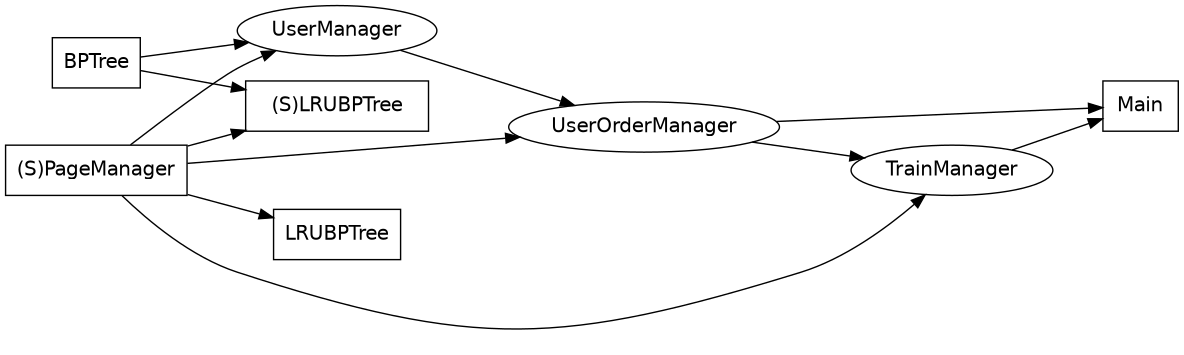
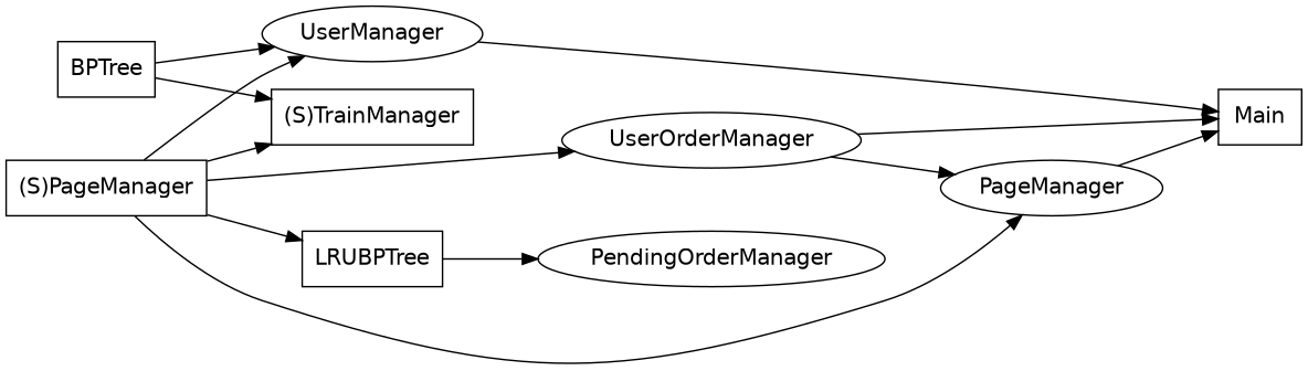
  digraph {
    fontname="DejaVu Sans"
    rankdir=LR
    node [fontname="DejaVu Sans" shape=box]
    edge [fontname="DejaVu Sans"]
-   n1 [label="(S)LRUBPTree"]
+   n1 [label="(S)TrainManager"]
    BPTree
    UserManager [shape=""]
    n4 [label=LRUBPTree]
+   PendingOrderManager [shape=""]
    n6 [label="(S)PageManager"]
-   TrainManager [shape=""]
+   TrainManager [label=PageManager shape=""]
    UserOrderManager [shape=""]
    Main
    BPTree -> n1
    BPTree -> UserManager
-   UserManager -> UserOrderManager
+   UserManager -> Main
+   n4 -> PendingOrderManager
    n6 -> n1
    n6 -> UserManager
    n6 -> n4
    n6 -> TrainManager
    n6 -> UserOrderManager
    TrainManager -> Main
    UserOrderManager -> TrainManager
    UserOrderManager -> Main
  }
